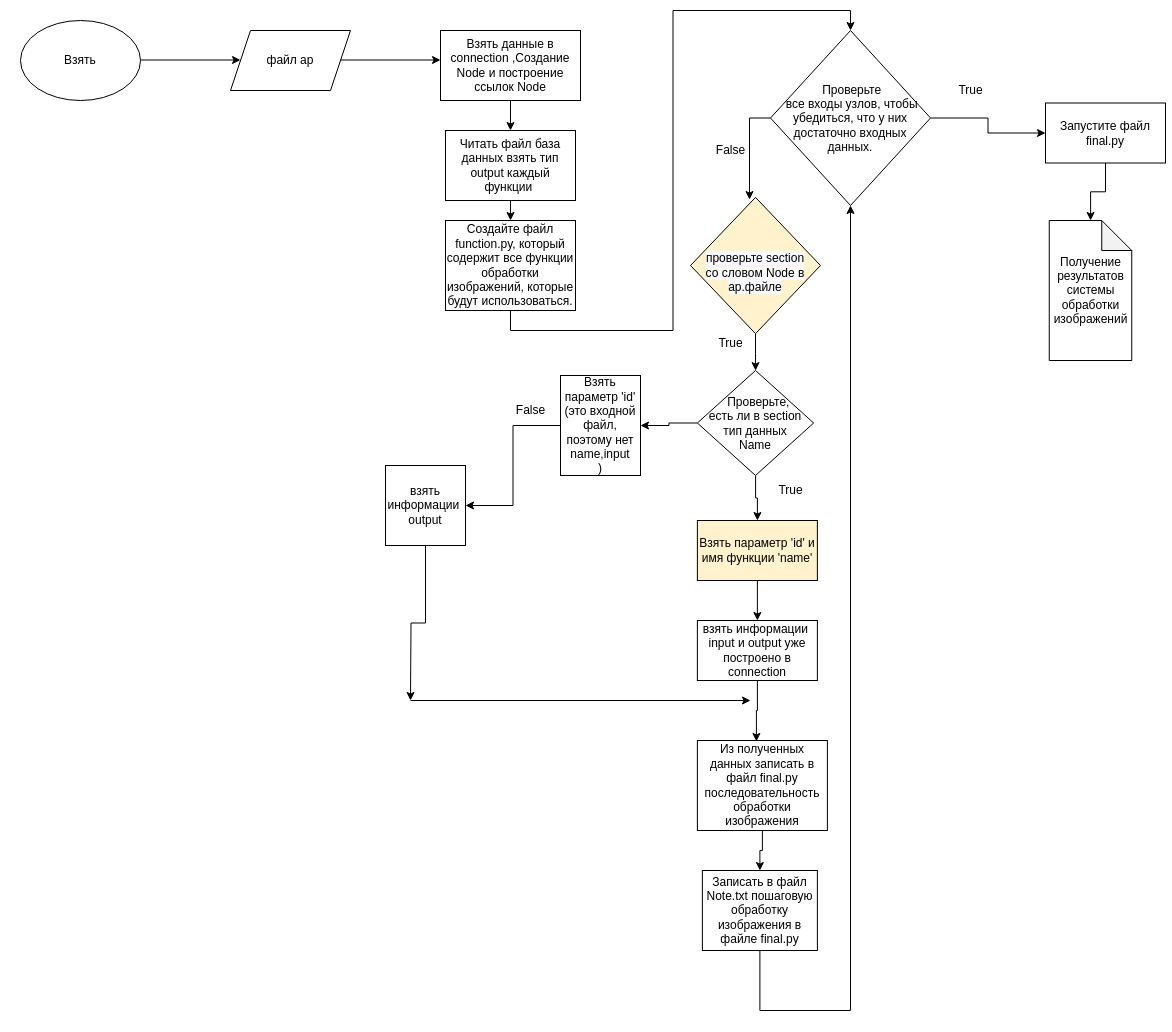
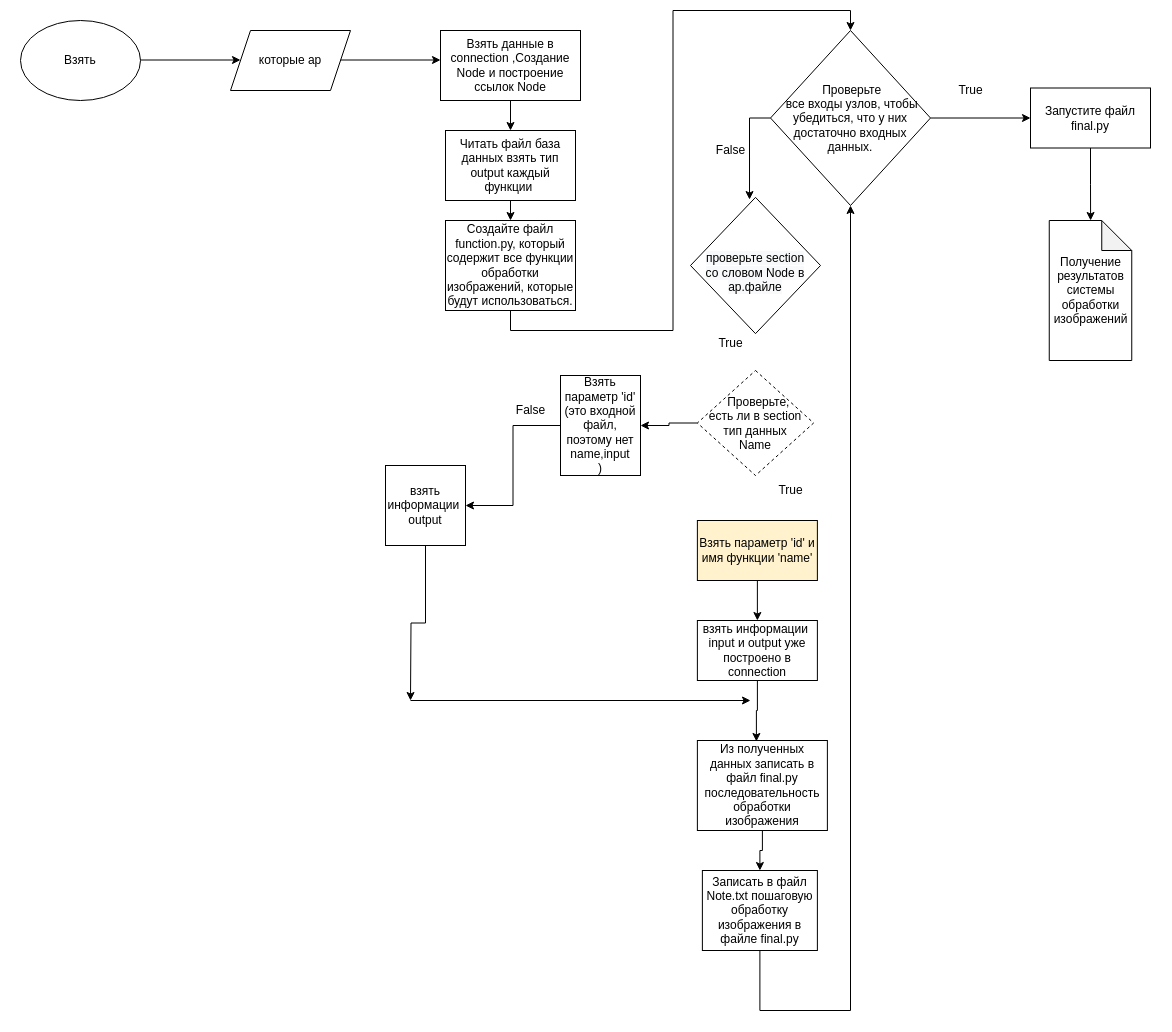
  <mxCell id="0" />
  <mxCell id="1" parent="0" />
  <mxCell id="2" value="Взять" style="ellipse;whiteSpace=wrap;html=1;" parent="1" vertex="1"><mxGeometry y="20" width="120" height="80" as="geometry" x="20" /></mxCell>
  <mxCell id="3" value="" style="endArrow=classic;html=1;rounded=0;" parent="1" edge="1"><mxGeometry relative="1" as="geometry"><mxPoint x="140" y="59.5" as="sourcePoint" /><mxPoint x="240" y="59.5" as="targetPoint" /></mxGeometry></mxCell>
- <mxCell id="4" value="файл ap" style="shape=parallelogram;perimeter=parallelogramPerimeter;whiteSpace=wrap;html=1;fixedSize=1;" parent="1" vertex="1"><mxGeometry x="230" y="30" width="120" height="60" as="geometry" /></mxCell>
+ <mxCell id="4" value="которые ap" style="shape=parallelogram;perimeter=parallelogramPerimeter;whiteSpace=wrap;html=1;fixedSize=1;" parent="1" vertex="1"><mxGeometry x="230" y="30" width="120" height="60" as="geometry" /></mxCell>
  <mxCell id="5" value="" style="endArrow=classic;html=1;rounded=0;" parent="1" edge="1"><mxGeometry relative="1" as="geometry"><mxPoint x="340" y="59.5" as="sourcePoint" /><mxPoint x="440" y="59.5" as="targetPoint" /></mxGeometry></mxCell>
  <mxCell id="6" value="Взять данные в connection ,Создание Node и построение ссылок Node" style="rounded=0;whiteSpace=wrap;html=1;" parent="1" vertex="1"><mxGeometry x="440" y="30" width="140" height="70" as="geometry" /></mxCell>
  <mxCell id="7" value="" style="endArrow=classic;html=1;rounded=0;exitX=0.5;exitY=1;exitDx=0;exitDy=0;" parent="1" source="6" edge="1"><mxGeometry relative="1" as="geometry"><mxPoint x="470" y="130" as="sourcePoint" /><mxPoint x="510" y="130" as="targetPoint" /></mxGeometry></mxCell>
  <mxCell id="8" value="" style="edgeStyle=orthogonalEdgeStyle;rounded=0;orthogonalLoop=1;jettySize=auto;html=1;" parent="1" source="9" edge="1"><mxGeometry relative="1" as="geometry"><mxPoint x="510" y="220" as="targetPoint" /></mxGeometry></mxCell>
  <mxCell id="9" value="Читать файл база данных взять тип output каждый функции&amp;nbsp;" style="rounded=0;whiteSpace=wrap;html=1;" parent="1" vertex="1"><mxGeometry x="445" y="130" width="130" height="70" as="geometry" /></mxCell>
  <mxCell id="10" value="False" style="text;html=1;align=center;verticalAlign=middle;resizable=0;points=[];autosize=1;strokeColor=none;fillColor=none;" parent="1" vertex="1"><mxGeometry x="710" y="140" width="40" height="20" as="geometry" /></mxCell>
  <mxCell id="11" value="True" style="text;html=1;align=center;verticalAlign=middle;resizable=0;points=[];autosize=1;strokeColor=none;fillColor=none;" parent="1" vertex="1"><mxGeometry x="950" y="80" width="40" height="20" as="geometry" /></mxCell>
  <mxCell id="12" value="True" style="text;html=1;align=center;verticalAlign=middle;resizable=0;points=[];autosize=1;strokeColor=none;fillColor=none;" parent="1" vertex="1"><mxGeometry x="710" y="333.13" width="40" height="20" as="geometry" /></mxCell>
  <mxCell id="13" value="" style="edgeStyle=orthogonalEdgeStyle;rounded=0;orthogonalLoop=1;jettySize=auto;html=1;" parent="1" source="14" target="16" edge="1"><mxGeometry relative="1" as="geometry" /></mxCell>
  <mxCell id="14" value="Взять параметр 'id' и имя функции 'name'" style="rounded=0;whiteSpace=wrap;html=1;fillColor=#fff2cc;" parent="1" vertex="1"><mxGeometry x="696.88" y="520" width="120" height="60" as="geometry" /></mxCell>
  <mxCell id="15" value="" style="edgeStyle=orthogonalEdgeStyle;rounded=0;orthogonalLoop=1;jettySize=auto;html=1;entryX=0.454;entryY=0.011;entryDx=0;entryDy=0;entryPerimeter=0;" parent="1" source="16" target="25" edge="1"><mxGeometry relative="1" as="geometry" /></mxCell>
  <mxCell id="16" value="взять информации&amp;nbsp; input и output уже построено в connection" style="rounded=0;whiteSpace=wrap;html=1;" parent="1" vertex="1"><mxGeometry x="696.88" y="620" width="120" height="60" as="geometry" /></mxCell>
  <mxCell id="17" value="True" style="text;html=1;align=center;verticalAlign=middle;resizable=0;points=[];autosize=1;strokeColor=none;fillColor=none;" parent="1" vertex="1"><mxGeometry x="770" y="480" width="40" height="20" as="geometry" /></mxCell>
  <mxCell id="18" value="" style="edgeStyle=orthogonalEdgeStyle;rounded=0;orthogonalLoop=1;jettySize=auto;html=1;" edge="1" parent="1" source="19" target="23"><mxGeometry relative="1" as="geometry" /></mxCell>
  <mxCell id="19" value="&lt;span style=&quot;&quot;&gt;Взять параметр 'id'&lt;br&gt;(это входной файл, поэтому нет name,input&lt;br&gt;)&lt;br&gt;&lt;/span&gt;" style="rounded=0;whiteSpace=wrap;html=1;" parent="1" vertex="1"><mxGeometry x="560" y="375" width="80" height="100" as="geometry" /></mxCell>
  <mxCell id="20" value="False" style="text;html=1;align=center;verticalAlign=middle;resizable=0;points=[];autosize=1;strokeColor=none;fillColor=none;" parent="1" vertex="1"><mxGeometry x="510" y="400" width="40" height="20" as="geometry" /></mxCell>
  <mxCell id="21" value="" style="edgeStyle=orthogonalEdgeStyle;rounded=0;orthogonalLoop=1;jettySize=auto;html=1;" parent="1" edge="1"><mxGeometry relative="1" as="geometry"><mxPoint x="410" y="700" as="sourcePoint" /><mxPoint x="750" y="700" as="targetPoint" /></mxGeometry></mxCell>
  <mxCell id="22" style="edgeStyle=orthogonalEdgeStyle;rounded=0;orthogonalLoop=1;jettySize=auto;html=1;exitX=0.5;exitY=1;exitDx=0;exitDy=0;" edge="1" parent="1" source="23"><mxGeometry relative="1" as="geometry"><mxPoint x="410" y="700" as="targetPoint" /></mxGeometry></mxCell>
  <mxCell id="23" value="взять информации&amp;nbsp; &amp;nbsp;output&amp;nbsp;" style="rounded=0;whiteSpace=wrap;html=1;" parent="1" vertex="1"><mxGeometry x="385" y="465" width="80" height="80" as="geometry" /></mxCell>
  <mxCell id="24" value="" style="edgeStyle=orthogonalEdgeStyle;rounded=0;orthogonalLoop=1;jettySize=auto;html=1;" parent="1" source="25" target="37" edge="1"><mxGeometry relative="1" as="geometry" /></mxCell>
  <mxCell id="25" value="Из полученных данных записать в файл final.py последовательность обработки изображения" style="whiteSpace=wrap;html=1;rounded=0;" parent="1" vertex="1"><mxGeometry x="696.88" y="740" width="130" height="90" as="geometry" /></mxCell>
  <mxCell id="26" style="edgeStyle=orthogonalEdgeStyle;rounded=0;orthogonalLoop=1;jettySize=auto;html=1;exitX=0.5;exitY=1;exitDx=0;exitDy=0;entryX=0.5;entryY=0;entryDx=0;entryDy=0;fontSize=10;" parent="1" source="27" target="30" edge="1"><mxGeometry relative="1" as="geometry" /></mxCell>
  <mxCell id="27" value="Создайте файл function.py, который содержит все функции обработки изображений, которые будут использоваться." style="rounded=0;whiteSpace=wrap;html=1;" parent="1" vertex="1"><mxGeometry x="445" y="220" width="130" height="90" as="geometry" /></mxCell>
  <mxCell id="28" value="" style="edgeStyle=orthogonalEdgeStyle;rounded=0;orthogonalLoop=1;jettySize=auto;html=1;" edge="1" parent="1" source="30" target="40"><mxGeometry relative="1" as="geometry" /></mxCell>
  <mxCell id="29" style="edgeStyle=orthogonalEdgeStyle;rounded=0;orthogonalLoop=1;jettySize=auto;html=1;exitX=0;exitY=0.5;exitDx=0;exitDy=0;entryX=0.454;entryY=0.016;entryDx=0;entryDy=0;entryPerimeter=0;" edge="1" parent="1" source="30" target="32"><mxGeometry relative="1" as="geometry" /></mxCell>
  <mxCell id="30" value="&lt;span style=&quot;&quot;&gt;&amp;nbsp;Проверьте&lt;br&gt;&amp;nbsp;все входы узлов, чтобы убедиться, что у них достаточно входных данных.&lt;/span&gt;" style="rhombus;whiteSpace=wrap;html=1;" parent="1" vertex="1"><mxGeometry x="770" y="30" width="160" height="175" as="geometry" /></mxCell>
- <mxCell id="31" value="" style="edgeStyle=orthogonalEdgeStyle;rounded=0;orthogonalLoop=1;jettySize=auto;html=1;" edge="1" parent="1" source="32" target="35"><mxGeometry relative="1" as="geometry" /></mxCell>
- <mxCell id="32" value="&lt;span style=&quot;color: rgb(0, 0, 0); font-family: Helvetica; font-size: 12px; font-style: normal; font-variant-ligatures: normal; font-variant-caps: normal; font-weight: 400; letter-spacing: normal; orphans: 2; text-align: center; text-indent: 0px; text-transform: none; widows: 2; word-spacing: 0px; -webkit-text-stroke-width: 0px; background-color: rgb(248, 249, 250); text-decoration-thickness: initial; text-decoration-style: initial; text-decoration-color: initial; float: none; display: inline !important;&quot;&gt;&lt;br&gt;проверьте section &lt;br&gt;со словом Node в &lt;br&gt;ap.файле&lt;/span&gt;" style="rhombus;whiteSpace=wrap;html=1;fillColor=#fff2cc;" parent="1" vertex="1"><mxGeometry x="690" y="196.88" width="130" height="136.25" as="geometry" /></mxCell>
+ <mxCell id="32" value="&lt;span style=&quot;color: rgb(0, 0, 0); font-family: Helvetica; font-size: 12px; font-style: normal; font-variant-ligatures: normal; font-variant-caps: normal; font-weight: 400; letter-spacing: normal; orphans: 2; text-align: center; text-indent: 0px; text-transform: none; widows: 2; word-spacing: 0px; -webkit-text-stroke-width: 0px; background-color: rgb(248, 249, 250); text-decoration-thickness: initial; text-decoration-style: initial; text-decoration-color: initial; float: none; display: inline !important;&quot;&gt;&lt;br&gt;проверьте section &lt;br&gt;со словом Node в &lt;br&gt;ap.файле&lt;/span&gt;" style="rhombus;whiteSpace=wrap;html=1;" parent="1" vertex="1"><mxGeometry x="690" y="196.88" width="130" height="136.25" as="geometry" /></mxCell>
  <mxCell id="33" value="" style="edgeStyle=orthogonalEdgeStyle;rounded=0;orthogonalLoop=1;jettySize=auto;html=1;" edge="1" parent="1" source="35" target="19"><mxGeometry relative="1" as="geometry" /></mxCell>
- <mxCell id="34" value="" style="edgeStyle=orthogonalEdgeStyle;rounded=0;orthogonalLoop=1;jettySize=auto;html=1;" edge="1" parent="1" source="35" target="14"><mxGeometry relative="1" as="geometry" /></mxCell>
- <mxCell id="35" value="&lt;span style=&quot;&quot;&gt;&amp;nbsp; Проверьте, &lt;br&gt;есть ли в section тип данных&lt;br&gt;Name&lt;/span&gt;" style="rhombus;whiteSpace=wrap;html=1;" parent="1" vertex="1"><mxGeometry x="696.88" y="370" width="116.25" height="105" as="geometry" /></mxCell>
+ <mxCell id="35" value="&lt;span style=&quot;&quot;&gt;&amp;nbsp; Проверьте, &lt;br&gt;есть ли в section тип данных&lt;br&gt;Name&lt;/span&gt;" style="rhombus;whiteSpace=wrap;html=1;dashed=1;" parent="1" vertex="1"><mxGeometry x="696.88" y="370" width="116.25" height="105" as="geometry" /></mxCell>
  <mxCell id="36" value="" style="edgeStyle=orthogonalEdgeStyle;rounded=0;orthogonalLoop=1;jettySize=auto;html=1;entryX=0.5;entryY=1;entryDx=0;entryDy=0;" parent="1" source="37" target="30" edge="1"><mxGeometry relative="1" as="geometry"><mxPoint x="520" y="480" as="targetPoint" /><Array as="points"><mxPoint x="759" y="1010" /><mxPoint x="850" y="1010" /></Array></mxGeometry></mxCell>
  <mxCell id="37" value="Записать в файл Note.txt пошаговую обработку изображения в файле final.py" style="rounded=0;whiteSpace=wrap;html=1;" parent="1" vertex="1"><mxGeometry x="701.88" y="870" width="115" height="80" as="geometry" /></mxCell>
  <mxCell id="38" value="Получение результатов системы обработки изображений" style="shape=note;whiteSpace=wrap;html=1;backgroundOutline=1;darkOpacity=0.05;" parent="1" vertex="1"><mxGeometry x="1048.75" y="220" width="82.5" height="140" as="geometry" /></mxCell>
  <mxCell id="39" value="" style="edgeStyle=orthogonalEdgeStyle;rounded=0;orthogonalLoop=1;jettySize=auto;html=1;" edge="1" parent="1" source="40" target="38"><mxGeometry relative="1" as="geometry" /></mxCell>
- <mxCell id="40" value="&lt;span style=&quot;&quot;&gt;Запустите файл final.py&lt;/span&gt;" style="whiteSpace=wrap;html=1;" vertex="1" parent="1"><mxGeometry x="1045" y="102.5" width="120" height="60" as="geometry" /></mxCell>
+ <mxCell id="40" value="&lt;span style=&quot;&quot;&gt;Запустите файл final.py&lt;/span&gt;" style="whiteSpace=wrap;html=1;" vertex="1" parent="1"><mxGeometry x="1030" y="87.5" width="120" height="60" as="geometry" /></mxCell>
